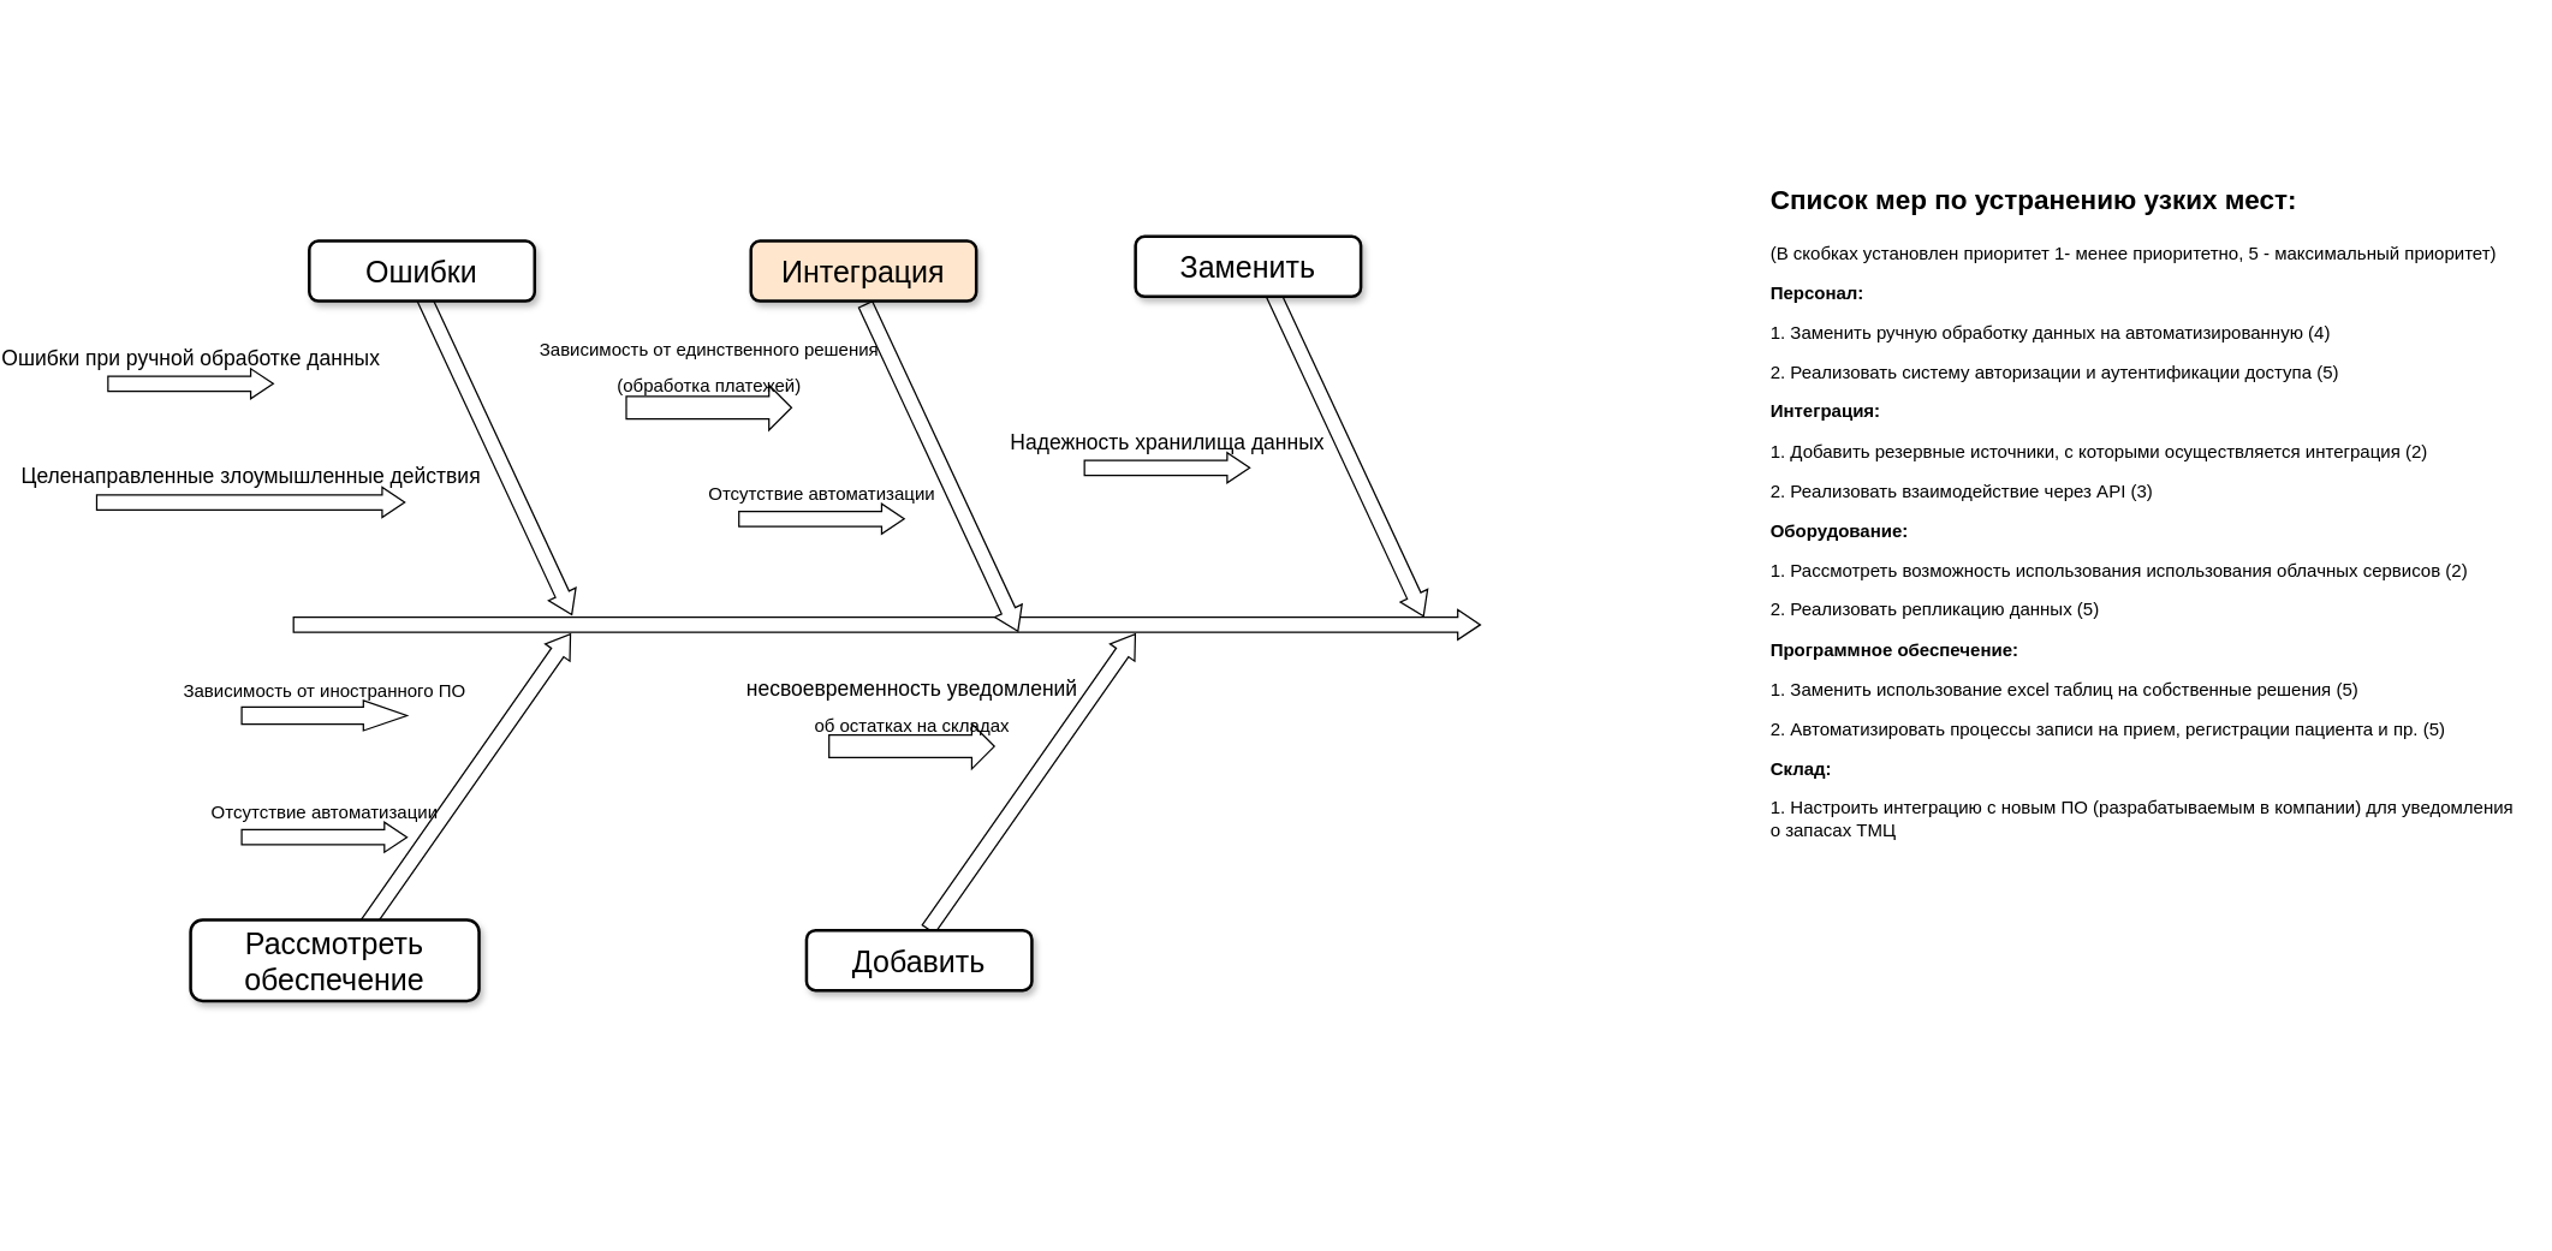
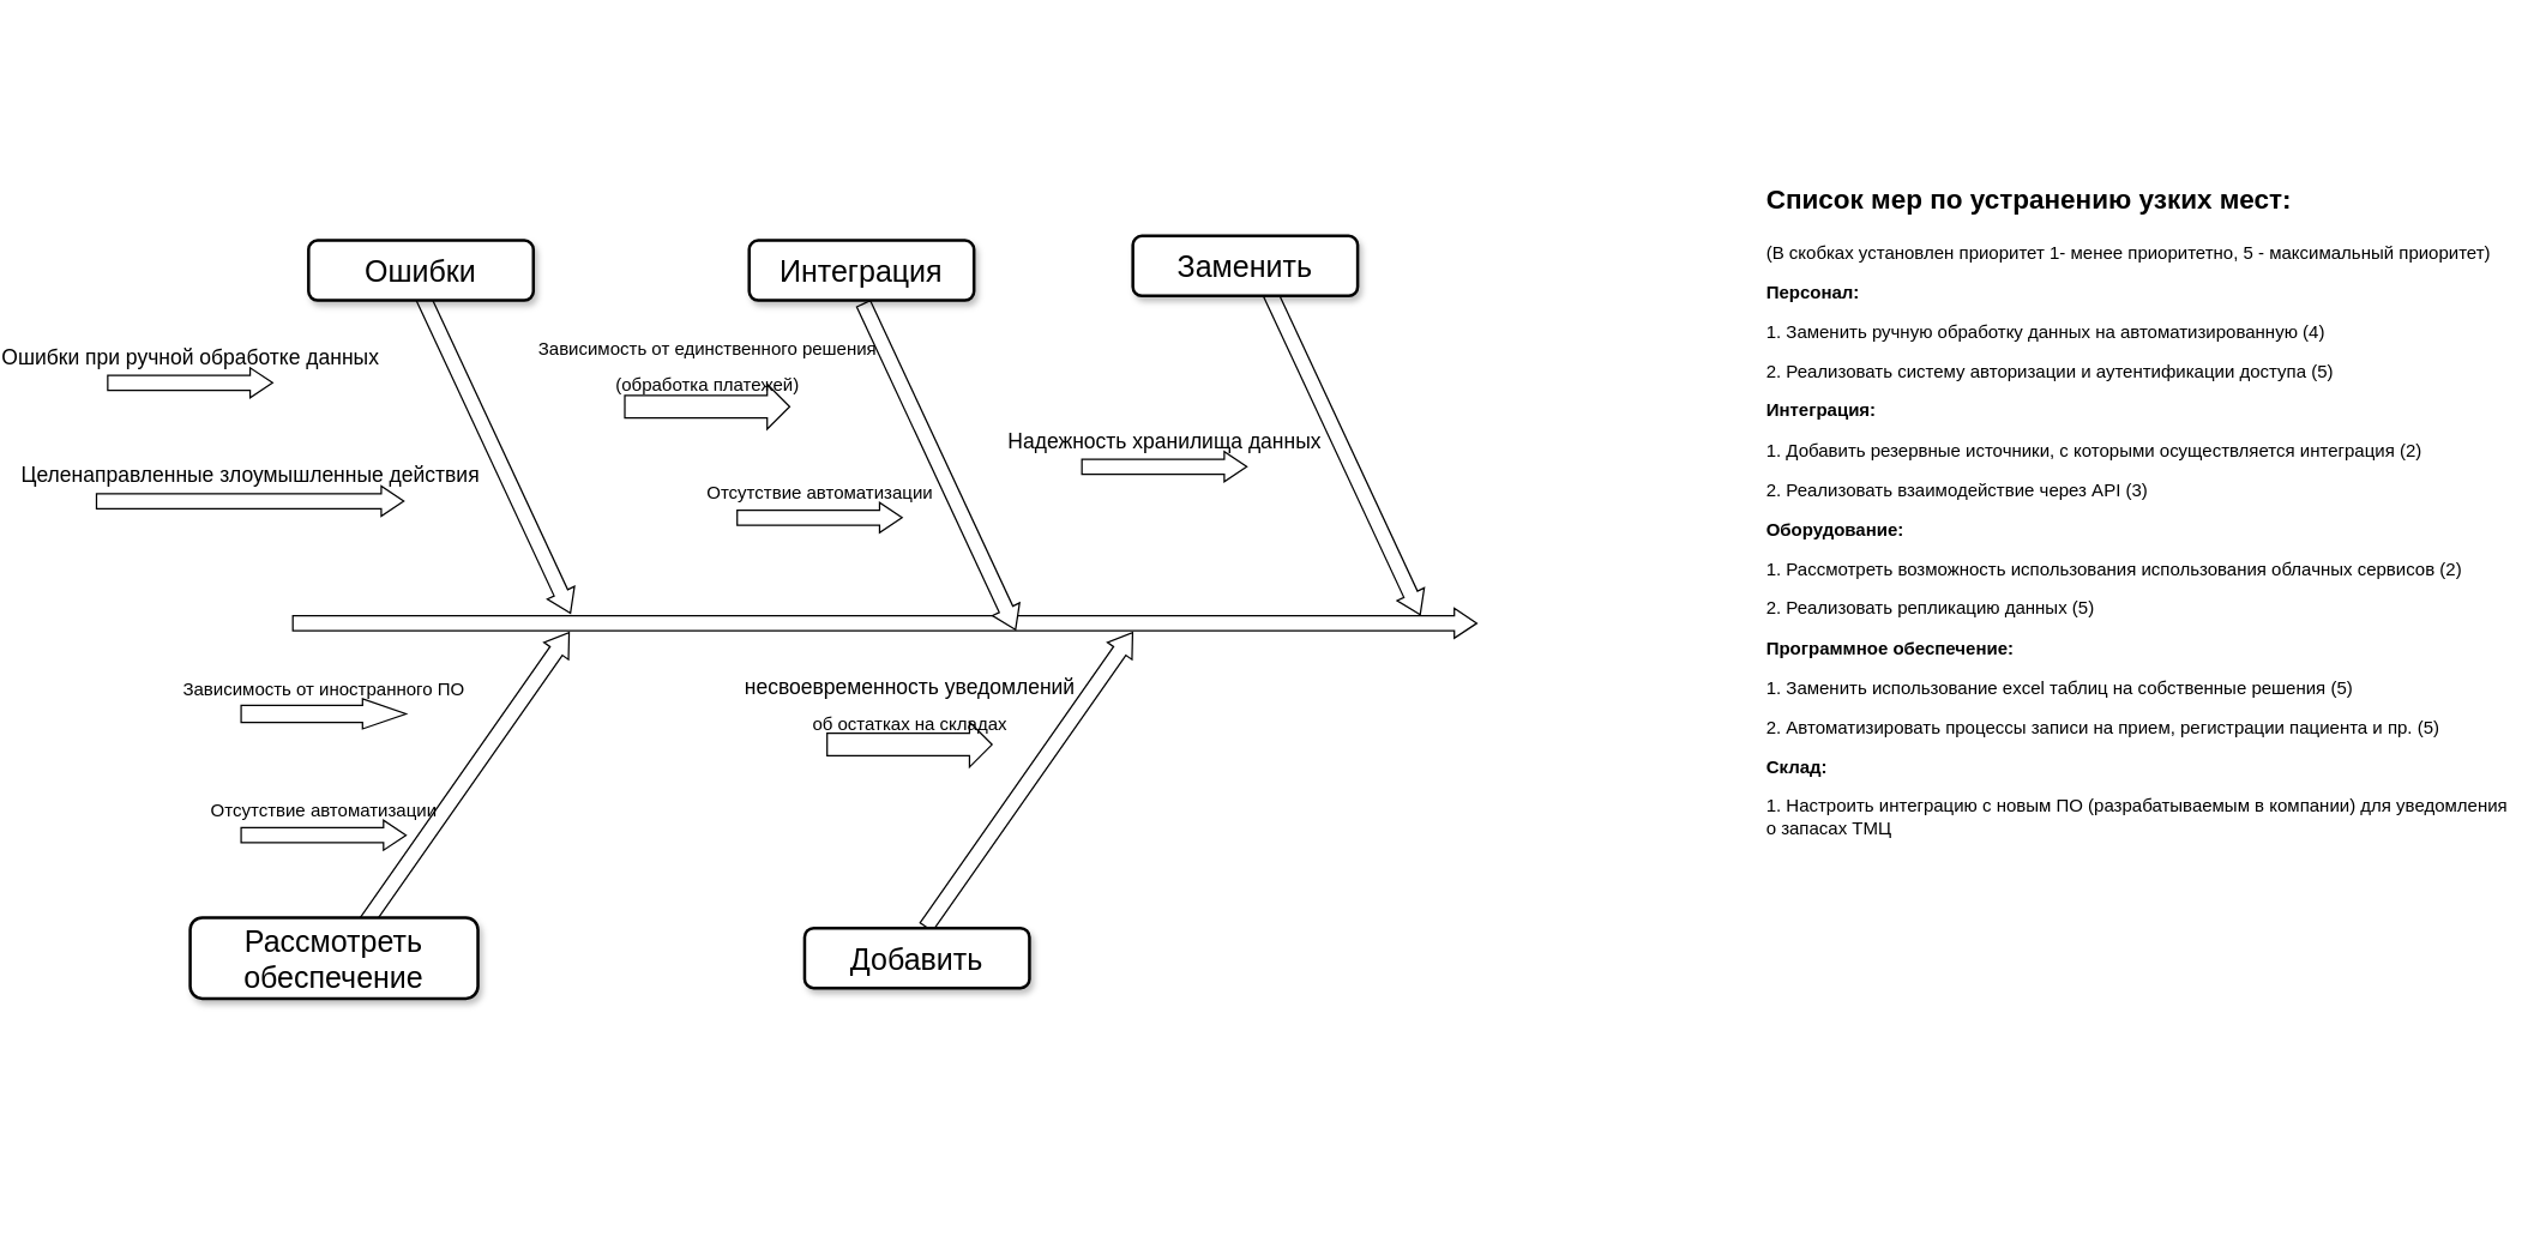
  <mxCell id="0" style=";html=1;" />
  <mxCell id="1" style=";html=1;" parent="0" />
  <mxCell id="2" value="" style="html=1;shadow=0;dashed=0;align=center;verticalAlign=middle;shape=mxgraph.arrows2.arrow;dy=0.5;dx=15;direction=north;notch=0;rounded=0;strokeWidth=1;fontSize=20;rotation=35;" parent="1" vertex="1"><mxGeometry x="204" y="400" width="20" height="240" as="geometry" /></mxCell>
  <mxCell id="3" value="" style="html=1;shadow=0;dashed=0;align=center;verticalAlign=middle;shape=mxgraph.arrows2.arrow;dy=0.5;dx=15;direction=north;notch=0;rounded=0;strokeWidth=1;fontSize=20;rotation=35;" parent="1" vertex="1"><mxGeometry x="580" y="400" width="20" height="240" as="geometry" /></mxCell>
  <mxCell id="4" value="" style="html=1;shadow=0;dashed=0;align=center;verticalAlign=middle;shape=mxgraph.arrows2.arrow;dy=0.5;dx=15;direction=north;notch=0;rounded=0;strokeWidth=1;fontSize=20;rotation=90;" parent="1" vertex="1"><mxGeometry x="483.5" y="20.5" width="20" height="790" as="geometry" /></mxCell>
  <mxCell id="5" value="" style="html=1;shadow=0;dashed=0;align=center;verticalAlign=middle;shape=mxgraph.arrows2.arrow;dy=0.5;dx=15;direction=north;notch=0;rounded=0;strokeWidth=1;fontSize=20;rotation=155;" parent="1" vertex="1"><mxGeometry x="223" y="180" width="20" height="240" as="geometry" /></mxCell>
  <mxCell id="6" value="" style="html=1;shadow=0;dashed=0;align=center;verticalAlign=middle;shape=mxgraph.arrows2.arrow;dy=0.5;dx=15;direction=north;notch=0;rounded=0;strokeWidth=1;fontSize=20;rotation=155;" parent="1" vertex="1"><mxGeometry x="520" y="191" width="20" height="240" as="geometry" /></mxCell>
  <mxCell id="7" value="" style="html=1;shadow=0;dashed=0;align=center;verticalAlign=middle;shape=mxgraph.arrows2.arrow;dy=0.5;dx=15;direction=north;notch=0;rounded=0;strokeWidth=1;fontSize=20;rotation=155;" parent="1" vertex="1"><mxGeometry x="790" y="181" width="20" height="240" as="geometry" /></mxCell>
  <mxCell id="8" value="Ошибки" style="rounded=1;whiteSpace=wrap;html=1;shadow=1;strokeWidth=2;fontSize=20;" parent="1" vertex="1"><mxGeometry x="109" y="160" width="150" height="40" as="geometry" /></mxCell>
- <mxCell id="9" value="Интеграция" style="rounded=1;whiteSpace=wrap;html=1;shadow=1;strokeWidth=2;fontSize=20;fillColor=#ffe6cc;" parent="1" vertex="1"><mxGeometry x="403" y="160" width="150" height="40" as="geometry" /></mxCell>
+ <mxCell id="9" value="Интеграция" style="rounded=1;whiteSpace=wrap;html=1;shadow=1;strokeWidth=2;fontSize=20;" parent="1" vertex="1"><mxGeometry x="403" y="160" width="150" height="40" as="geometry" /></mxCell>
  <mxCell id="10" value="Заменить" style="rounded=1;whiteSpace=wrap;html=1;shadow=1;strokeWidth=2;fontSize=20;" parent="1" vertex="1"><mxGeometry x="659" y="157" width="150" height="40" as="geometry" /></mxCell>
  <mxCell id="11" value="Рассмотреть обеспечение" style="rounded=1;whiteSpace=wrap;html=1;shadow=1;strokeWidth=2;fontSize=20;" parent="1" vertex="1"><mxGeometry x="30" y="612" width="192" height="54" as="geometry" /></mxCell>
  <mxCell id="12" value="Добавить" style="rounded=1;whiteSpace=wrap;html=1;shadow=1;strokeWidth=2;fontSize=20;" parent="1" vertex="1"><mxGeometry x="440" y="619" width="150" height="40" as="geometry" /></mxCell>
  <mxCell id="13" value="&lt;font style=&quot;font-size: 14px;&quot;&gt;Ошибки при ручной обработке данных&lt;/font&gt;" style="html=1;shadow=0;dashed=0;align=center;verticalAlign=middle;shape=mxgraph.arrows2.arrow;dy=0.5;dx=15;direction=north;notch=0;rounded=0;strokeWidth=1;fontSize=20;rotation=90;horizontal=0;labelPosition=left;verticalLabelPosition=middle;" parent="1" vertex="1"><mxGeometry x="20" y="200" width="20" height="110" as="geometry" /></mxCell>
  <mxCell id="14" value="&lt;font style=&quot;font-size: 12px;&quot;&gt;Зависимость от единственного решения&lt;/font&gt;&lt;div&gt;&lt;font style=&quot;font-size: 12px;&quot;&gt;(обработка платежей)&lt;/font&gt;&lt;/div&gt;" style="html=1;shadow=0;dashed=0;align=center;verticalAlign=middle;shape=mxgraph.arrows2.arrow;dy=0.5;dx=15;direction=north;notch=0;rounded=0;strokeWidth=1;fontSize=20;rotation=90;horizontal=0;labelPosition=left;verticalLabelPosition=middle;" parent="1" vertex="1"><mxGeometry x="360" y="216" width="30" height="110" as="geometry" /></mxCell>
  <mxCell id="15" value="&lt;font style=&quot;font-size: 14px;&quot;&gt;Надежность хранилища данных&lt;/font&gt;" style="html=1;shadow=0;dashed=0;align=center;verticalAlign=middle;shape=mxgraph.arrows2.arrow;dy=0.5;dx=15;direction=north;notch=0;rounded=0;strokeWidth=1;fontSize=20;rotation=90;horizontal=0;labelPosition=left;verticalLabelPosition=middle;" parent="1" vertex="1"><mxGeometry x="670" y="256" width="20" height="110" as="geometry" /></mxCell>
  <mxCell id="16" value="&lt;font style=&quot;font-size: 12px;&quot;&gt;Отсутствие автоматизации&lt;/font&gt;" style="html=1;shadow=0;dashed=0;align=center;verticalAlign=middle;shape=mxgraph.arrows2.arrow;dy=0.5;dx=15;direction=north;notch=0;rounded=0;strokeWidth=1;fontSize=20;rotation=90;horizontal=0;labelPosition=left;verticalLabelPosition=middle;" parent="1" vertex="1"><mxGeometry x="109" y="502" width="20" height="110" as="geometry" /></mxCell>
  <mxCell id="17" value="&lt;font style=&quot;font-size: 14px;&quot;&gt;Целенаправленные злоумышленные действия&lt;/font&gt;" style="html=1;shadow=0;dashed=0;align=center;verticalAlign=middle;shape=mxgraph.arrows2.arrow;dy=0.5;dx=15;direction=north;notch=0;rounded=0;strokeWidth=1;fontSize=20;rotation=90;horizontal=0;labelPosition=left;verticalLabelPosition=middle;" parent="1" vertex="1"><mxGeometry x="60" y="231.5" width="20" height="205" as="geometry" /></mxCell>
  <mxCell id="18" value="&lt;font style=&quot;font-size: 12px;&quot;&gt;Отсутствие автоматизации&lt;/font&gt;" style="html=1;shadow=0;dashed=0;align=center;verticalAlign=middle;shape=mxgraph.arrows2.arrow;dy=0.5;dx=15;direction=north;notch=0;rounded=0;strokeWidth=1;fontSize=20;rotation=90;horizontal=0;labelPosition=left;verticalLabelPosition=middle;" parent="1" vertex="1"><mxGeometry x="440" y="290" width="20" height="110" as="geometry" /></mxCell>
  <mxCell id="19" value="&lt;font style=&quot;font-size: 12px;&quot;&gt;Зависимость от иностранного ПО&lt;/font&gt;" style="html=1;shadow=0;dashed=0;align=center;verticalAlign=middle;shape=mxgraph.arrows2.arrow;dy=0.43;dx=29;direction=north;notch=0;rounded=0;strokeWidth=1;fontSize=20;rotation=90;horizontal=0;labelPosition=left;verticalLabelPosition=middle;" parent="1" vertex="1"><mxGeometry x="109" y="421" width="20" height="110" as="geometry" /></mxCell>
  <mxCell id="20" value="&lt;p&gt;&lt;font style=&quot;font-size: 14px;&quot;&gt;несвоевременность уведомлений&lt;br&gt;&lt;/font&gt;&lt;font style=&quot;font-size: 12px;&quot;&gt;об остатках на складах&lt;/font&gt;&lt;/p&gt;" style="html=1;shadow=0;dashed=0;align=center;verticalAlign=middle;shape=mxgraph.arrows2.arrow;dy=0.5;dx=15;direction=north;notch=0;rounded=0;strokeWidth=1;fontSize=20;rotation=90;horizontal=0;labelPosition=left;verticalLabelPosition=middle;" parent="1" vertex="1"><mxGeometry x="495" y="441.5" width="30" height="110" as="geometry" /></mxCell>
  <mxCell id="21" value="&lt;h1 style=&quot;margin-top: 0px;&quot;&gt;&lt;font style=&quot;font-size: 18px;&quot;&gt;Список мер по устранению узких мест:&lt;/font&gt;&lt;/h1&gt;&lt;p&gt;(В скобках установлен приоритет 1- менее приоритетно, 5 - максимальный приоритет)&lt;/p&gt;&lt;p&gt;&lt;b&gt;Персонал:&lt;/b&gt;&lt;/p&gt;&lt;p&gt;1. Заменить ручную обработку данных на автоматизированную (4)&lt;/p&gt;&lt;p&gt;2. Реализовать систему авторизации и аутентификации доступа (5)&lt;/p&gt;&lt;p&gt;&lt;b&gt;Интеграция:&lt;/b&gt;&lt;/p&gt;&lt;p&gt;1. Добавить резервные источники, с которыми осуществляется интеграция (2)&lt;/p&gt;&lt;p&gt;2. Реализовать взаимодействие через API (3)&lt;/p&gt;&lt;p&gt;&lt;b&gt;Оборудование:&lt;/b&gt;&lt;/p&gt;&lt;p&gt;1. Рассмотреть возможность использования использования облачных сервисов (2)&lt;/p&gt;&lt;p&gt;2. Реализовать репликацию данных (5)&lt;/p&gt;&lt;p&gt;&lt;b&gt;Программное обеспечение:&lt;/b&gt;&lt;/p&gt;&lt;p&gt;1. Заменить использование excel таблиц на собственные решения (5)&lt;/p&gt;&lt;p&gt;2. Автоматизировать процессы записи на прием, регистрации пациента и пр. (5)&lt;/p&gt;&lt;p&gt;&lt;b&gt;Склад:&lt;/b&gt;&lt;/p&gt;&lt;p&gt;1. Настроить интеграцию с новым ПО (разрабатываемым в компании) для уведомления о запасах ТМЦ&lt;/p&gt;&lt;p&gt;&lt;br&gt;&lt;/p&gt;" style="text;html=1;whiteSpace=wrap;overflow=hidden;rounded=0;" vertex="1" parent="1"><mxGeometry x="1080" y="110" width="500" height="546" as="geometry" /></mxCell>
